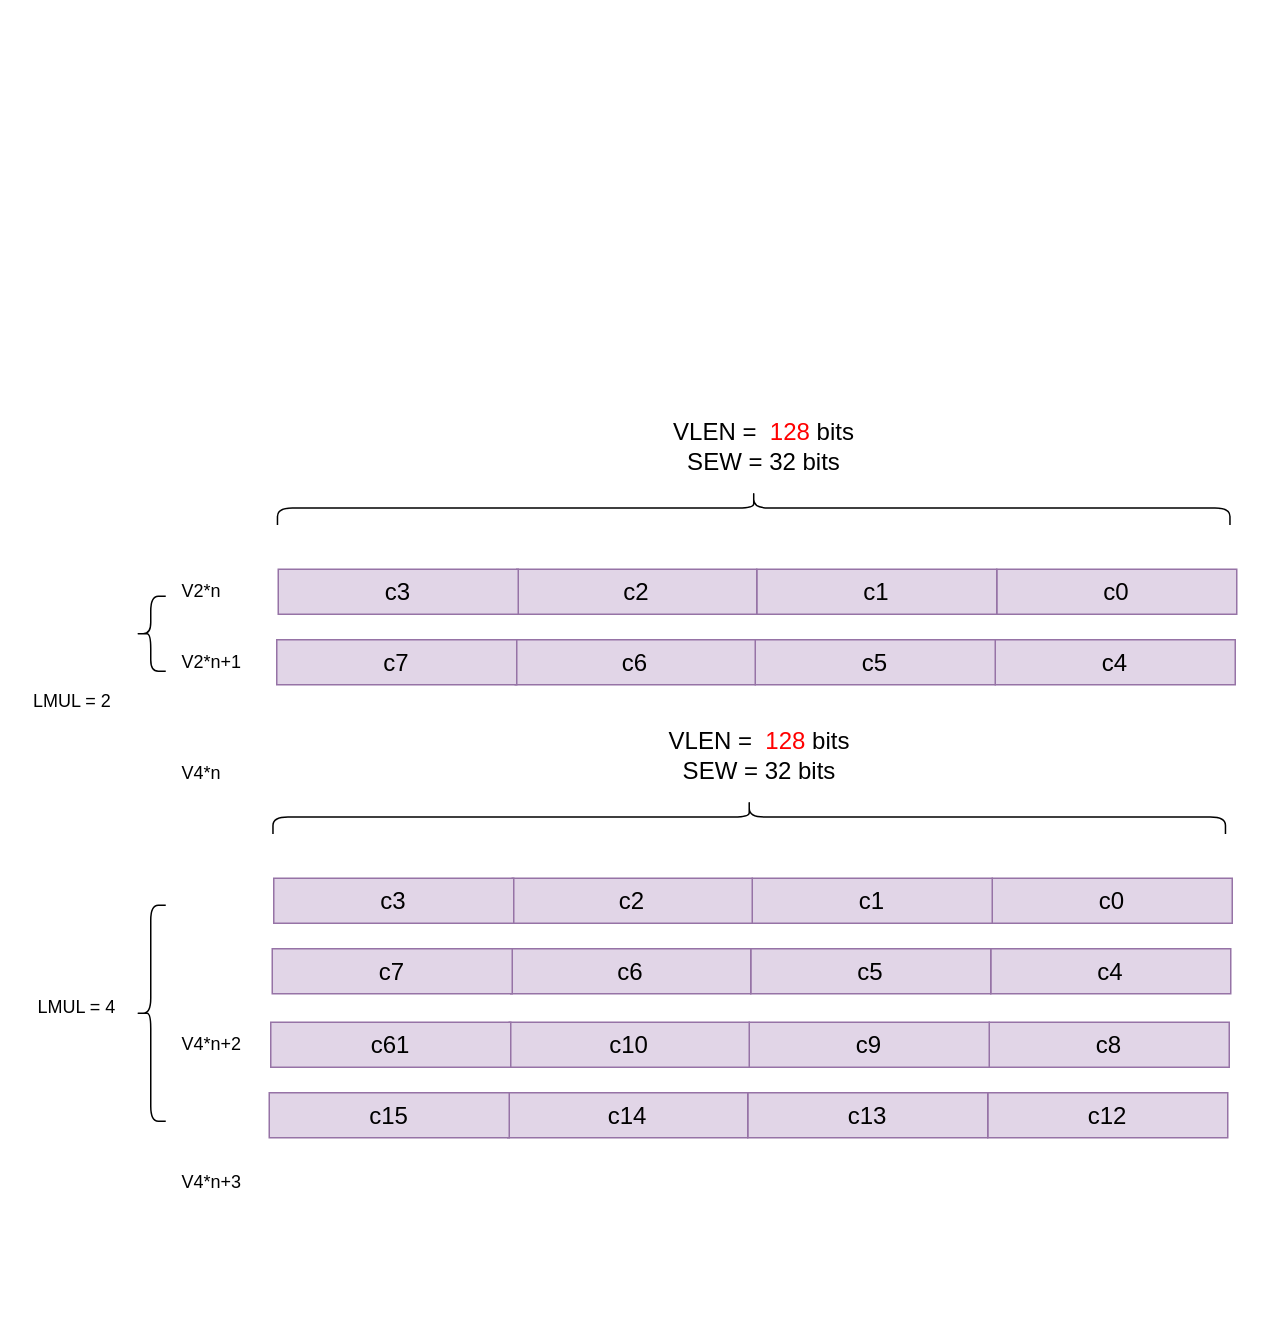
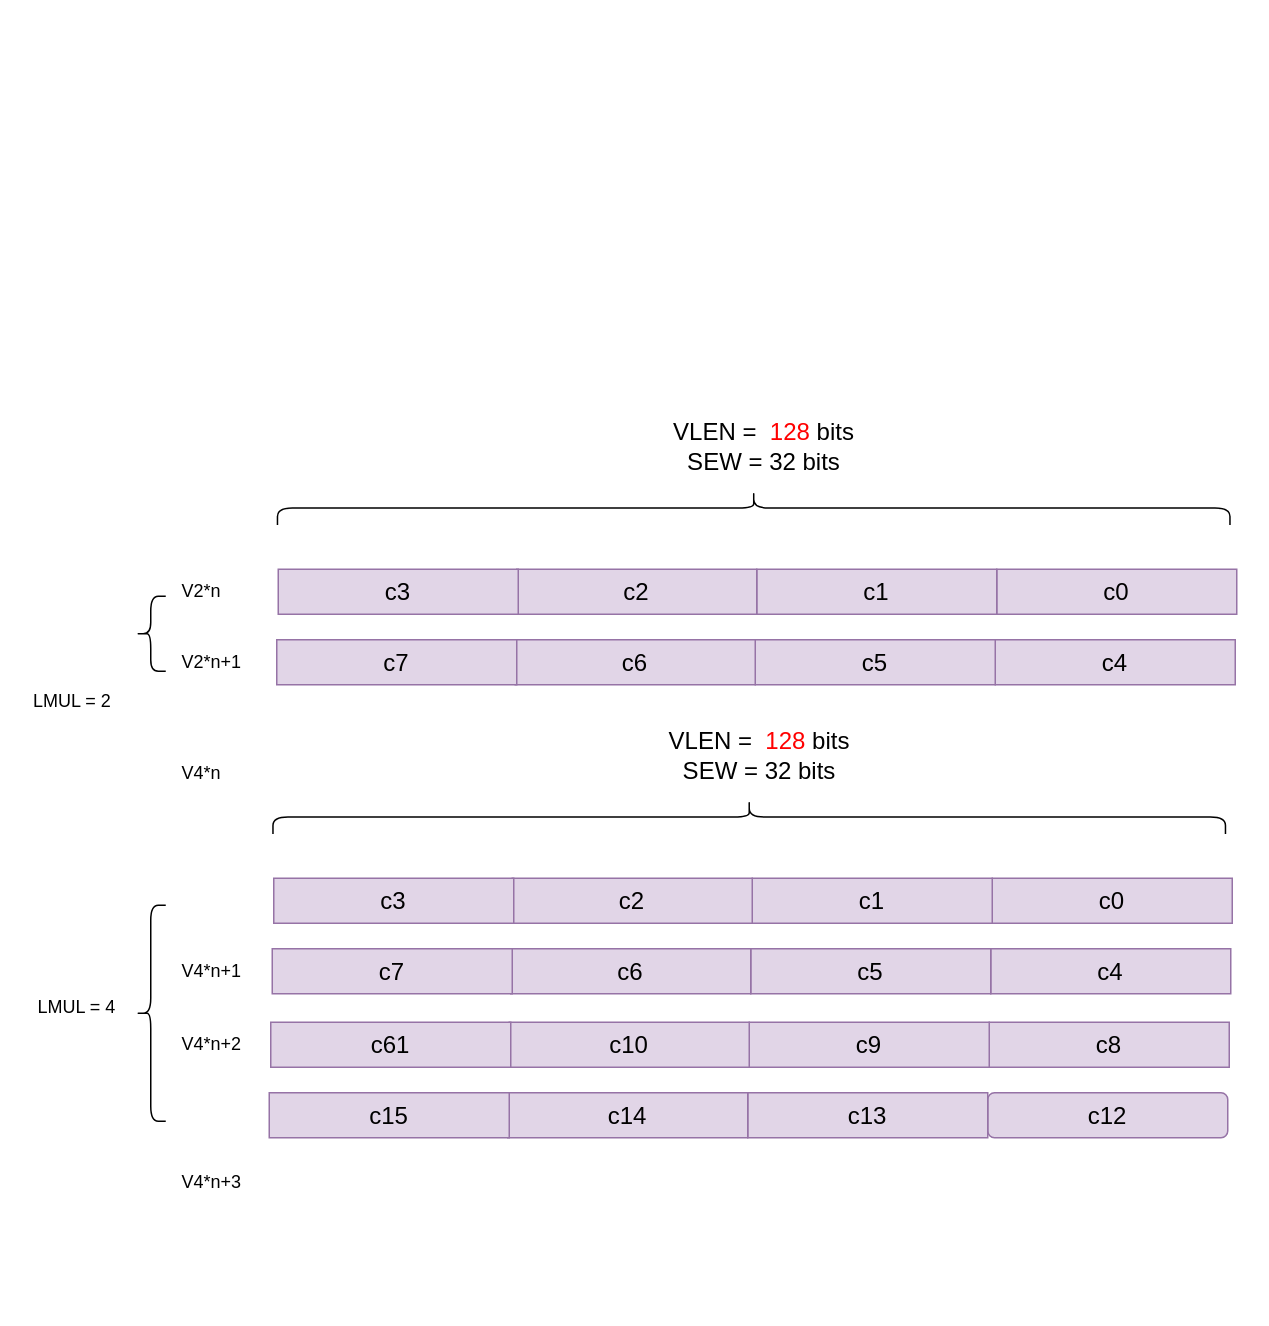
  <mxCell id="0" />
  <mxCell id="1" parent="0" />
  <mxCell id="2" value="" style="shape=curlyBracket;whiteSpace=wrap;html=1;rounded=1;labelPosition=left;verticalLabelPosition=middle;align=right;verticalAlign=middle;rotation=90;size=0.5;" parent="1" vertex="1"><mxGeometry x="490.66" y="20.66" width="22.63" height="635" as="geometry" /></mxCell>
  <mxCell id="3" value="&lt;font style=&quot;font-size: 16px;&quot;&gt;VLEN =&amp;nbsp; &lt;font style=&quot;font-size: 16px;&quot; color=&quot;#ff0000&quot;&gt;128 &lt;/font&gt;bits SEW = 32 bits&lt;/font&gt;" style="text;strokeColor=none;align=center;fillColor=none;html=1;verticalAlign=middle;whiteSpace=wrap;rounded=0;" parent="1" vertex="1"><mxGeometry x="444" y="282" width="130" height="30" as="geometry" /></mxCell>
  <mxCell id="4" value="&lt;font style=&quot;font-size: 16px;&quot;&gt;c0&lt;/font&gt;" style="rounded=0;whiteSpace=wrap;html=1;fillColor=#e1d5e7;strokeColor=#9673a6;" parent="1" vertex="1"><mxGeometry x="664" y="379" width="160" height="30" as="geometry" /></mxCell>
  <mxCell id="5" value="&lt;font style=&quot;font-size: 16px;&quot;&gt;c1&lt;/font&gt;" style="rounded=0;whiteSpace=wrap;html=1;fillColor=#e1d5e7;strokeColor=#9673a6;" parent="1" vertex="1"><mxGeometry x="504" y="379" width="160" height="30" as="geometry" /></mxCell>
  <mxCell id="6" value="&lt;font style=&quot;font-size: 16px;&quot;&gt;c2&lt;/font&gt;" style="rounded=0;whiteSpace=wrap;html=1;fillColor=#e1d5e7;strokeColor=#9673a6;" parent="1" vertex="1"><mxGeometry x="344" y="379" width="160" height="30" as="geometry" /></mxCell>
  <mxCell id="7" value="&lt;font style=&quot;font-size: 16px;&quot;&gt;c3&lt;/font&gt;" style="rounded=0;whiteSpace=wrap;html=1;fillColor=#e1d5e7;strokeColor=#9673a6;" parent="1" vertex="1"><mxGeometry x="185" y="379" width="160" height="30" as="geometry" /></mxCell>
  <mxCell id="8" value="LMUL = 2" style="text;strokeColor=none;align=left;fillColor=none;html=1;verticalAlign=middle;whiteSpace=wrap;rounded=0;" parent="1" vertex="1"><mxGeometry x="20" y="452" width="60" height="30" as="geometry" /></mxCell>
  <mxCell id="9" value="&lt;span style=&quot;font-size: 16px;&quot;&gt;c4&lt;/span&gt;" style="rounded=0;whiteSpace=wrap;html=1;fillColor=#e1d5e7;strokeColor=#9673a6;" vertex="1" parent="1"><mxGeometry x="663" y="426" width="160" height="30" as="geometry" /></mxCell>
  <mxCell id="10" value="&lt;font style=&quot;font-size: 16px;&quot;&gt;c5&lt;/font&gt;" style="rounded=0;whiteSpace=wrap;html=1;fillColor=#e1d5e7;strokeColor=#9673a6;" vertex="1" parent="1"><mxGeometry x="503" y="426" width="160" height="30" as="geometry" /></mxCell>
  <mxCell id="11" value="&lt;font style=&quot;font-size: 16px;&quot;&gt;c6&lt;/font&gt;" style="rounded=0;whiteSpace=wrap;html=1;fillColor=#e1d5e7;strokeColor=#9673a6;" vertex="1" parent="1"><mxGeometry x="343" y="426" width="160" height="30" as="geometry" /></mxCell>
  <mxCell id="12" value="&lt;font style=&quot;font-size: 16px;&quot;&gt;c7&lt;/font&gt;" style="rounded=0;whiteSpace=wrap;html=1;fillColor=#e1d5e7;strokeColor=#9673a6;" vertex="1" parent="1"><mxGeometry x="184" y="426" width="160" height="30" as="geometry" /></mxCell>
  <mxCell id="13" value="" style="shape=curlyBracket;whiteSpace=wrap;html=1;rounded=1;labelPosition=left;verticalLabelPosition=middle;align=right;verticalAlign=middle;" vertex="1" parent="1"><mxGeometry x="90" y="397" width="20" height="50" as="geometry" /></mxCell>
  <mxCell id="14" value="" style="shape=curlyBracket;whiteSpace=wrap;html=1;rounded=1;labelPosition=left;verticalLabelPosition=middle;align=right;verticalAlign=middle;rotation=90;size=0.5;" vertex="1" parent="1"><mxGeometry x="487.66" y="226.66" width="22.63" height="635" as="geometry" /></mxCell>
  <mxCell id="15" value="&lt;font style=&quot;font-size: 16px;&quot;&gt;VLEN =&amp;nbsp; &lt;font style=&quot;font-size: 16px;&quot; color=&quot;#ff0000&quot;&gt;128 &lt;/font&gt;bits&lt;br&gt;SEW = 32 bits&lt;br&gt;&lt;/font&gt;" style="text;strokeColor=none;align=center;fillColor=none;html=1;verticalAlign=middle;whiteSpace=wrap;rounded=0;" vertex="1" parent="1"><mxGeometry x="441" y="488" width="130" height="30" as="geometry" /></mxCell>
  <mxCell id="16" value="&lt;font style=&quot;font-size: 16px;&quot;&gt;c0&lt;/font&gt;" style="rounded=0;whiteSpace=wrap;html=1;fillColor=#e1d5e7;strokeColor=#9673a6;" vertex="1" parent="1"><mxGeometry x="661" y="585" width="160" height="30" as="geometry" /></mxCell>
  <mxCell id="17" value="&lt;font style=&quot;font-size: 16px;&quot;&gt;c1&lt;/font&gt;" style="rounded=0;whiteSpace=wrap;html=1;fillColor=#e1d5e7;strokeColor=#9673a6;" vertex="1" parent="1"><mxGeometry x="501" y="585" width="160" height="30" as="geometry" /></mxCell>
  <mxCell id="18" value="&lt;font style=&quot;font-size: 16px;&quot;&gt;c2&lt;/font&gt;" style="rounded=0;whiteSpace=wrap;html=1;fillColor=#e1d5e7;strokeColor=#9673a6;" vertex="1" parent="1"><mxGeometry x="341" y="585" width="160" height="30" as="geometry" /></mxCell>
  <mxCell id="19" value="&lt;font style=&quot;font-size: 16px;&quot;&gt;c3&lt;/font&gt;" style="rounded=0;whiteSpace=wrap;html=1;fillColor=#e1d5e7;strokeColor=#9673a6;" vertex="1" parent="1"><mxGeometry x="182" y="585" width="160" height="30" as="geometry" /></mxCell>
  <mxCell id="20" value="LMUL = 4" style="text;strokeColor=none;align=left;fillColor=none;html=1;verticalAlign=middle;whiteSpace=wrap;rounded=0;" vertex="1" parent="1"><mxGeometry x="23" y="655.66" width="60" height="30" as="geometry" /></mxCell>
  <mxCell id="21" value="&lt;span style=&quot;font-size: 16px;&quot;&gt;c4&lt;/span&gt;" style="rounded=0;whiteSpace=wrap;html=1;fillColor=#e1d5e7;strokeColor=#9673a6;" vertex="1" parent="1"><mxGeometry x="660" y="632" width="160" height="30" as="geometry" /></mxCell>
  <mxCell id="22" value="&lt;font style=&quot;font-size: 16px;&quot;&gt;c5&lt;/font&gt;" style="rounded=0;whiteSpace=wrap;html=1;fillColor=#e1d5e7;strokeColor=#9673a6;" vertex="1" parent="1"><mxGeometry x="500" y="632" width="160" height="30" as="geometry" /></mxCell>
  <mxCell id="23" value="&lt;font style=&quot;font-size: 16px;&quot;&gt;c6&lt;/font&gt;" style="rounded=0;whiteSpace=wrap;html=1;fillColor=#e1d5e7;strokeColor=#9673a6;" vertex="1" parent="1"><mxGeometry x="340" y="632" width="160" height="30" as="geometry" /></mxCell>
  <mxCell id="24" value="&lt;font style=&quot;font-size: 16px;&quot;&gt;c7&lt;/font&gt;" style="rounded=0;whiteSpace=wrap;html=1;fillColor=#e1d5e7;strokeColor=#9673a6;" vertex="1" parent="1"><mxGeometry x="181" y="632" width="160" height="30" as="geometry" /></mxCell>
  <mxCell id="25" value="" style="shape=curlyBracket;whiteSpace=wrap;html=1;rounded=1;labelPosition=left;verticalLabelPosition=middle;align=right;verticalAlign=middle;" vertex="1" parent="1"><mxGeometry x="90" y="603" width="20" height="144" as="geometry" /></mxCell>
  <mxCell id="26" value="&lt;font style=&quot;font-size: 16px;&quot;&gt;c8&lt;/font&gt;" style="rounded=0;whiteSpace=wrap;html=1;fillColor=#e1d5e7;strokeColor=#9673a6;" vertex="1" parent="1"><mxGeometry x="659" y="681" width="160" height="30" as="geometry" /></mxCell>
  <mxCell id="27" value="&lt;font style=&quot;font-size: 16px;&quot;&gt;c9&lt;/font&gt;" style="rounded=0;whiteSpace=wrap;html=1;fillColor=#e1d5e7;strokeColor=#9673a6;" vertex="1" parent="1"><mxGeometry x="499" y="681" width="160" height="30" as="geometry" /></mxCell>
  <mxCell id="28" value="&lt;font style=&quot;font-size: 16px;&quot;&gt;c10&lt;/font&gt;" style="rounded=0;whiteSpace=wrap;html=1;fillColor=#e1d5e7;strokeColor=#9673a6;" vertex="1" parent="1"><mxGeometry x="339" y="681" width="160" height="30" as="geometry" /></mxCell>
  <mxCell id="29" value="&lt;font style=&quot;font-size: 16px;&quot;&gt;c61&lt;/font&gt;" style="rounded=0;whiteSpace=wrap;html=1;fillColor=#e1d5e7;strokeColor=#9673a6;" vertex="1" parent="1"><mxGeometry x="180" y="681" width="160" height="30" as="geometry" /></mxCell>
- <mxCell id="30" value="&lt;span style=&quot;font-size: 16px;&quot;&gt;c12&lt;/span&gt;" style="rounded=0;whiteSpace=wrap;html=1;fillColor=#e1d5e7;strokeColor=#9673a6;" vertex="1" parent="1"><mxGeometry x="658" y="728" width="160" height="30" as="geometry" /></mxCell>
+ <mxCell id="30" value="&lt;span style=&quot;font-size: 16px;&quot;&gt;c12&lt;/span&gt;" style="whiteSpace=wrap;html=1;fillColor=#e1d5e7;strokeColor=#9673a6;rounded=1;" vertex="1" parent="1"><mxGeometry x="658" y="728" width="160" height="30" as="geometry" /></mxCell>
  <mxCell id="31" value="&lt;font style=&quot;font-size: 16px;&quot;&gt;c13&lt;/font&gt;" style="rounded=0;whiteSpace=wrap;html=1;fillColor=#e1d5e7;strokeColor=#9673a6;" vertex="1" parent="1"><mxGeometry x="498" y="728" width="160" height="30" as="geometry" /></mxCell>
  <mxCell id="32" value="&lt;font style=&quot;font-size: 16px;&quot;&gt;c14&lt;/font&gt;" style="rounded=0;whiteSpace=wrap;html=1;fillColor=#e1d5e7;strokeColor=#9673a6;" vertex="1" parent="1"><mxGeometry x="338" y="728" width="160" height="30" as="geometry" /></mxCell>
  <mxCell id="33" value="&lt;font style=&quot;font-size: 16px;&quot;&gt;c15&lt;/font&gt;" style="rounded=0;whiteSpace=wrap;html=1;fillColor=#e1d5e7;strokeColor=#9673a6;" vertex="1" parent="1"><mxGeometry x="179" y="728" width="160" height="30" as="geometry" /></mxCell>
  <mxCell id="34" value="V2*n" style="text;strokeColor=none;align=left;fillColor=none;html=1;verticalAlign=middle;whiteSpace=wrap;rounded=0;" vertex="1" parent="1"><mxGeometry x="119" y="379" width="60" height="30" as="geometry" /></mxCell>
  <mxCell id="35" value="V2*n+1" style="text;strokeColor=none;align=left;fillColor=none;html=1;verticalAlign=middle;whiteSpace=wrap;rounded=0;" vertex="1" parent="1"><mxGeometry x="119" y="426" width="60" height="30" as="geometry" /></mxCell>
  <mxCell id="36" value="V4*n" style="text;strokeColor=none;align=left;fillColor=none;html=1;verticalAlign=middle;whiteSpace=wrap;rounded=0;" vertex="1" parent="1"><mxGeometry x="119" y="500" width="60" height="30" as="geometry" /></mxCell>
+ <mxCell id="37" value="V4*n+1" style="text;strokeColor=none;align=left;fillColor=none;html=1;verticalAlign=middle;whiteSpace=wrap;rounded=0;" vertex="1" parent="1"><mxGeometry x="119" y="632" width="60" height="30" as="geometry" /></mxCell>
  <mxCell id="38" value="V4*n+2" style="text;strokeColor=none;align=left;fillColor=none;html=1;verticalAlign=middle;whiteSpace=wrap;rounded=0;" vertex="1" parent="1"><mxGeometry x="119" y="681" width="60" height="30" as="geometry" /></mxCell>
  <mxCell id="39" value="V4*n+3" style="text;strokeColor=none;align=left;fillColor=none;html=1;verticalAlign=middle;whiteSpace=wrap;rounded=0;" vertex="1" parent="1"><mxGeometry x="119" y="773" width="60" height="30" as="geometry" /></mxCell>
